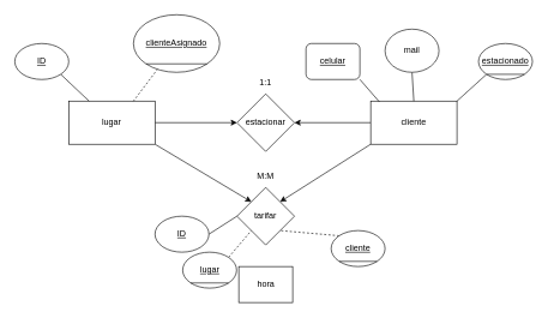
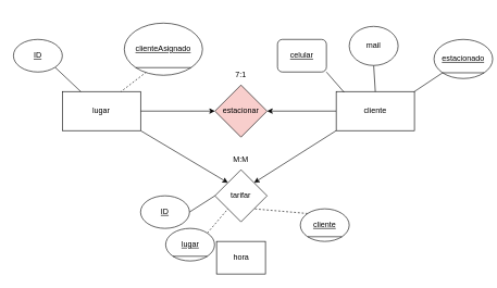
  <mxCell id="0" />
  <mxCell id="1" parent="0" />
  <mxCell id="2" style="edgeStyle=orthogonalEdgeStyle;rounded=0;orthogonalLoop=1;jettySize=auto;html=1;exitX=1;exitY=0.5;exitDx=0;exitDy=0;entryX=0;entryY=0.5;entryDx=0;entryDy=0;" edge="1" parent="1" source="4" target="14"><mxGeometry relative="1" as="geometry" /></mxCell>
  <mxCell id="3" style="rounded=0;orthogonalLoop=1;jettySize=auto;html=1;exitX=1;exitY=1;exitDx=0;exitDy=0;entryX=0;entryY=0;entryDx=0;entryDy=0;" edge="1" parent="1" source="4" target="19"><mxGeometry relative="1" as="geometry" /></mxCell>
  <mxCell id="4" value="lugar" style="rounded=0;whiteSpace=wrap;html=1;" vertex="1" parent="1"><mxGeometry x="95" y="140" width="120" height="60" as="geometry" /></mxCell>
  <mxCell id="5" style="edgeStyle=orthogonalEdgeStyle;rounded=0;orthogonalLoop=1;jettySize=auto;html=1;exitX=0;exitY=0.5;exitDx=0;exitDy=0;entryX=1;entryY=0.5;entryDx=0;entryDy=0;" edge="1" parent="1" source="7" target="14"><mxGeometry relative="1" as="geometry" /></mxCell>
  <mxCell id="6" style="rounded=0;orthogonalLoop=1;jettySize=auto;html=1;exitX=0;exitY=1;exitDx=0;exitDy=0;entryX=1;entryY=0;entryDx=0;entryDy=0;" edge="1" parent="1" source="7" target="19"><mxGeometry relative="1" as="geometry" /></mxCell>
  <mxCell id="7" value="cliente" style="rounded=0;whiteSpace=wrap;html=1;" vertex="1" parent="1"><mxGeometry x="515" y="140" width="120" height="60" as="geometry" /></mxCell>
  <mxCell id="8" style="rounded=0;orthogonalLoop=1;jettySize=auto;html=1;exitX=1;exitY=1;exitDx=0;exitDy=0;endArrow=none;endFill=0;" edge="1" parent="1" source="9" target="4"><mxGeometry relative="1" as="geometry" /></mxCell>
  <mxCell id="9" value="&lt;u&gt;ID&lt;/u&gt;" style="ellipse;whiteSpace=wrap;html=1;" vertex="1" parent="1"><mxGeometry x="20" y="60" width="75" height="50" as="geometry" /></mxCell>
  <mxCell id="10" style="rounded=0;orthogonalLoop=1;jettySize=auto;html=1;exitX=1;exitY=1;exitDx=0;exitDy=0;entryX=0.1;entryY=0.017;entryDx=0;entryDy=0;endArrow=none;endFill=0;entryPerimeter=0;" edge="1" parent="1" source="11" target="7"><mxGeometry relative="1" as="geometry" /></mxCell>
  <mxCell id="11" value="&lt;u&gt;celular&lt;/u&gt;" style="whiteSpace=wrap;html=1;rounded=1;" vertex="1" parent="1"><mxGeometry x="425" y="60" width="75" height="50" as="geometry" /></mxCell>
  <mxCell id="12" style="rounded=0;orthogonalLoop=1;jettySize=auto;html=1;exitX=0.5;exitY=1;exitDx=0;exitDy=0;entryX=0.5;entryY=0;entryDx=0;entryDy=0;endArrow=none;endFill=0;" edge="1" parent="1" source="13" target="7"><mxGeometry relative="1" as="geometry" /></mxCell>
  <mxCell id="13" value="mail" style="ellipse;whiteSpace=wrap;html=1;" vertex="1" parent="1"><mxGeometry x="535" y="40" width="75" height="60" as="geometry" /></mxCell>
- <mxCell id="14" value="estacionar" style="rhombus;whiteSpace=wrap;html=1;" vertex="1" parent="1"><mxGeometry x="329" y="130" width="80" height="80" as="geometry" /></mxCell>
- <mxCell id="15" value="1:1" style="text;html=1;strokeColor=none;fillColor=none;align=center;verticalAlign=middle;whiteSpace=wrap;rounded=0;" vertex="1" parent="1"><mxGeometry x="339" y="100" width="60" height="30" as="geometry" /></mxCell>
+ <mxCell id="14" value="estacionar" style="rhombus;whiteSpace=wrap;html=1;fillColor=#f8cecc;" vertex="1" parent="1"><mxGeometry x="329" y="130" width="80" height="80" as="geometry" /></mxCell>
+ <mxCell id="15" value="7:1" style="text;html=1;strokeColor=none;fillColor=none;align=center;verticalAlign=middle;whiteSpace=wrap;rounded=0;" vertex="1" parent="1"><mxGeometry x="339" y="100" width="60" height="30" as="geometry" /></mxCell>
  <mxCell id="16" style="rounded=0;orthogonalLoop=1;jettySize=auto;html=1;exitX=0.283;exitY=0.938;exitDx=0;exitDy=0;entryX=0.75;entryY=0;entryDx=0;entryDy=0;endArrow=none;endFill=0;exitPerimeter=0;dashed=1;" edge="1" parent="1" source="17" target="4"><mxGeometry relative="1" as="geometry" /></mxCell>
- <mxCell id="17" value="&lt;u&gt;clienteAsignado&lt;/u&gt;" style="ellipse;whiteSpace=wrap;html=1;" vertex="1" parent="1"><mxGeometry x="185" y="20" width="120" height="80" as="geometry" /></mxCell>
+ <mxCell id="17" value="&lt;u&gt;clienteAsignado&lt;/u&gt;" style="ellipse;whiteSpace=wrap;html=1;" vertex="1" parent="1"><mxGeometry x="190" y="35" width="120" height="80" as="geometry" /></mxCell>
  <mxCell id="18" style="rounded=0;orthogonalLoop=1;jettySize=auto;html=1;exitX=0;exitY=1;exitDx=0;exitDy=0;entryX=1;entryY=1;entryDx=0;entryDy=0;endArrow=none;endFill=0;" edge="1" parent="1" source="17" target="17"><mxGeometry relative="1" as="geometry" /></mxCell>
  <mxCell id="19" value="tarifar" style="rhombus;whiteSpace=wrap;html=1;" vertex="1" parent="1"><mxGeometry x="329" y="260" width="80" height="80" as="geometry" /></mxCell>
  <mxCell id="20" style="rounded=0;orthogonalLoop=1;jettySize=auto;html=1;exitX=0;exitY=1;exitDx=0;exitDy=0;entryX=1;entryY=0;entryDx=0;entryDy=0;endArrow=none;endFill=0;" edge="1" parent="1" source="21" target="7"><mxGeometry relative="1" as="geometry" /></mxCell>
- <mxCell id="21" value="&lt;u&gt;estacionado&lt;/u&gt;" style="ellipse;whiteSpace=wrap;html=1;" vertex="1" parent="1"><mxGeometry x="665" y="60" width="75" height="50" as="geometry" /></mxCell>
+ <mxCell id="21" value="&lt;u&gt;estacionado&lt;/u&gt;" style="ellipse;whiteSpace=wrap;html=1;" vertex="1" parent="1"><mxGeometry x="665" y="60" width="90" height="60" as="geometry" /></mxCell>
  <mxCell id="22" style="rounded=0;orthogonalLoop=1;jettySize=auto;html=1;exitX=0;exitY=1;exitDx=0;exitDy=0;entryX=1;entryY=1;entryDx=0;entryDy=0;endArrow=none;endFill=0;" edge="1" parent="1" source="21" target="21"><mxGeometry relative="1" as="geometry" /></mxCell>
  <mxCell id="23" value="hora" style="whiteSpace=wrap;html=1;rounded=0;" vertex="1" parent="1"><mxGeometry x="331.5" y="370" width="75" height="50" as="geometry" /></mxCell>
  <mxCell id="24" value="M:M" style="text;html=1;strokeColor=none;fillColor=none;align=center;verticalAlign=middle;whiteSpace=wrap;rounded=0;" vertex="1" parent="1"><mxGeometry x="339" y="230" width="60" height="30" as="geometry" /></mxCell>
  <mxCell id="25" style="rounded=0;orthogonalLoop=1;jettySize=auto;html=1;exitX=1;exitY=0.5;exitDx=0;exitDy=0;entryX=0;entryY=0.5;entryDx=0;entryDy=0;endArrow=none;endFill=0;" edge="1" parent="1" source="26" target="19"><mxGeometry relative="1" as="geometry" /></mxCell>
  <mxCell id="26" value="&lt;u&gt;ID&lt;/u&gt;" style="ellipse;whiteSpace=wrap;html=1;" vertex="1" parent="1"><mxGeometry x="215" y="300" width="75" height="50" as="geometry" /></mxCell>
  <mxCell id="27" style="rounded=0;orthogonalLoop=1;jettySize=auto;html=1;exitX=0;exitY=0;exitDx=0;exitDy=0;entryX=1;entryY=1;entryDx=0;entryDy=0;endArrow=none;endFill=0;dashed=1;" edge="1" parent="1" source="28" target="19"><mxGeometry relative="1" as="geometry" /></mxCell>
  <mxCell id="28" value="&lt;u&gt;cliente&lt;/u&gt;" style="ellipse;whiteSpace=wrap;html=1;" vertex="1" parent="1"><mxGeometry x="460" y="320" width="75" height="50" as="geometry" /></mxCell>
  <mxCell id="29" style="rounded=0;orthogonalLoop=1;jettySize=auto;html=1;exitX=1;exitY=0;exitDx=0;exitDy=0;entryX=0;entryY=1;entryDx=0;entryDy=0;endArrow=none;endFill=0;dashed=1;" edge="1" parent="1" source="30" target="19"><mxGeometry relative="1" as="geometry" /></mxCell>
  <mxCell id="30" value="&lt;u&gt;lugar&lt;/u&gt;" style="ellipse;whiteSpace=wrap;html=1;" vertex="1" parent="1"><mxGeometry x="253.5" y="350" width="75" height="50" as="geometry" /></mxCell>
  <mxCell id="31" style="rounded=0;orthogonalLoop=1;jettySize=auto;html=1;exitX=0;exitY=1;exitDx=0;exitDy=0;entryX=1;entryY=1;entryDx=0;entryDy=0;endArrow=none;endFill=0;" edge="1" parent="1" source="30" target="30"><mxGeometry relative="1" as="geometry" /></mxCell>
  <mxCell id="32" style="rounded=0;orthogonalLoop=1;jettySize=auto;html=1;exitX=0;exitY=1;exitDx=0;exitDy=0;entryX=1;entryY=1;entryDx=0;entryDy=0;endArrow=none;endFill=0;" edge="1" parent="1" source="28" target="28"><mxGeometry relative="1" as="geometry" /></mxCell>
